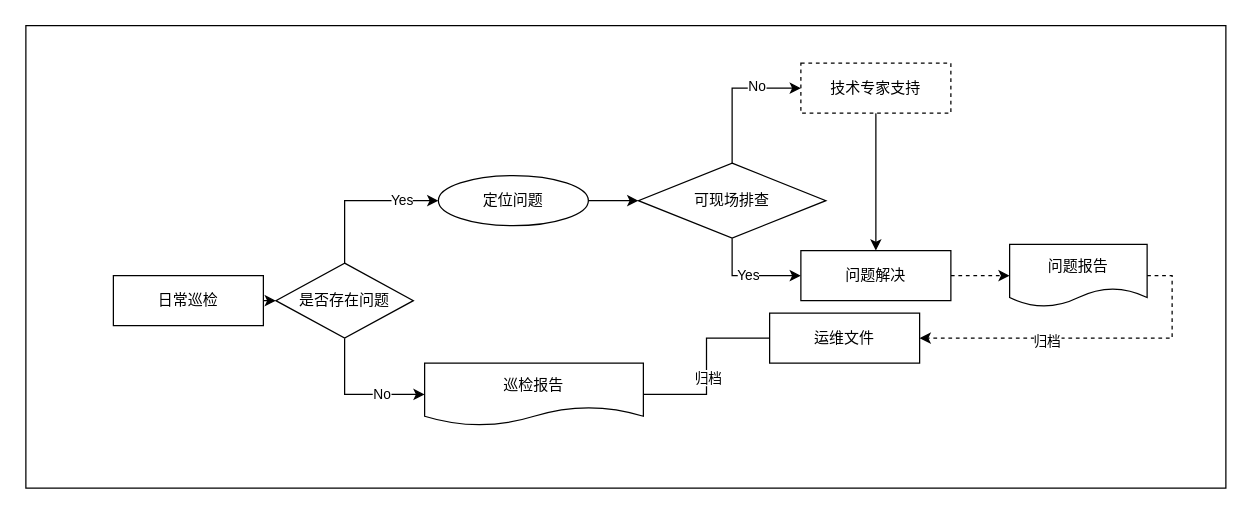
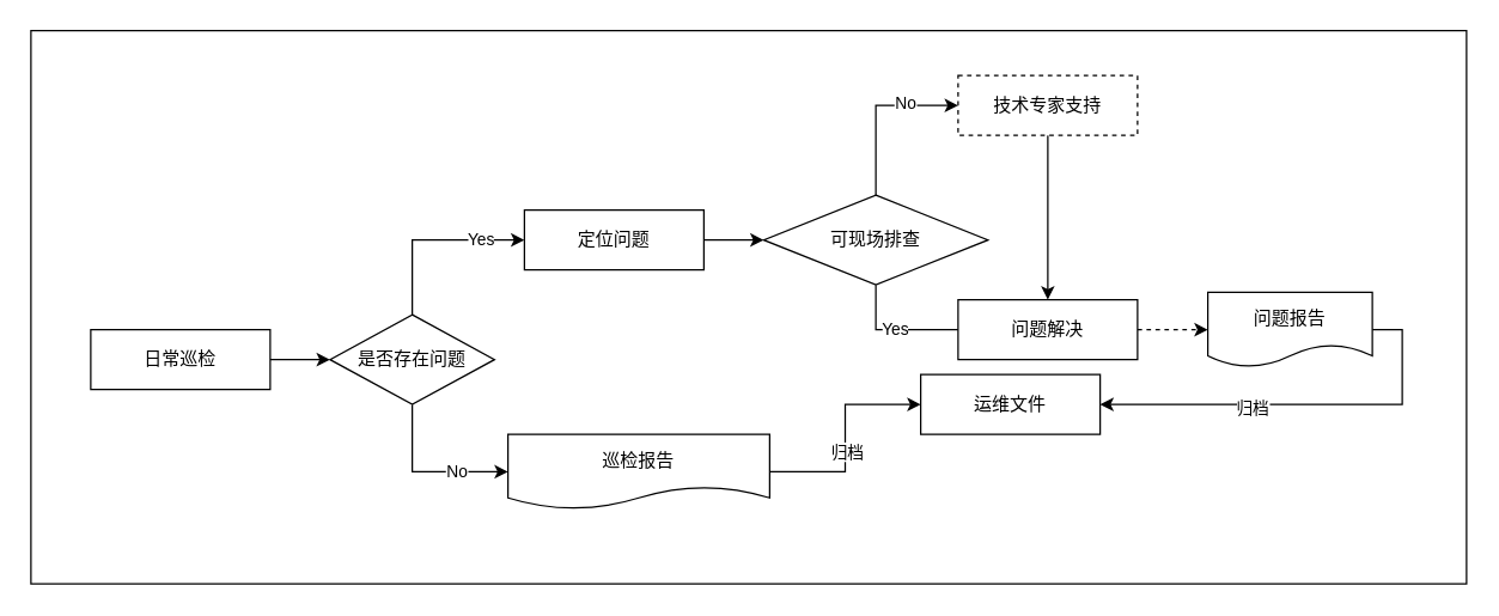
  <mxCell id="0" />
  <mxCell id="1" parent="0" />
  <mxCell id="2" value="" style="rounded=0;whiteSpace=wrap;html=1;" vertex="1" parent="1"><mxGeometry x="20" width="960" height="370" as="geometry" y="20" /></mxCell>
  <mxCell id="3" style="edgeStyle=orthogonalEdgeStyle;rounded=0;orthogonalLoop=1;jettySize=auto;html=1;exitX=1;exitY=0.5;exitDx=0;exitDy=0;entryX=0;entryY=0.5;entryDx=0;entryDy=0;" edge="1" parent="1" source="4" target="9"><mxGeometry relative="1" as="geometry" /></mxCell>
- <mxCell id="4" value="日常巡检" style="rounded=0;whiteSpace=wrap;html=1;" vertex="1" parent="1"><mxGeometry x="90" y="220" width="120" height="40" as="geometry" /></mxCell>
+ <mxCell id="4" value="日常巡检" style="rounded=0;whiteSpace=wrap;html=1;" vertex="1" parent="1"><mxGeometry x="60" y="220" width="120" height="40" as="geometry" /></mxCell>
  <mxCell id="5" style="edgeStyle=orthogonalEdgeStyle;rounded=0;orthogonalLoop=1;jettySize=auto;html=1;exitX=0.5;exitY=0;exitDx=0;exitDy=0;entryX=0;entryY=0.5;entryDx=0;entryDy=0;" edge="1" parent="1" source="9" target="11"><mxGeometry relative="1" as="geometry" /></mxCell>
  <mxCell id="6" value="Yes" style="edgeLabel;html=1;align=center;verticalAlign=middle;resizable=0;points=[];" vertex="1" connectable="0" parent="5"><mxGeometry x="0.513" y="1" relative="1" as="geometry"><mxPoint as="offset" /></mxGeometry></mxCell>
  <mxCell id="7" style="edgeStyle=orthogonalEdgeStyle;rounded=0;orthogonalLoop=1;jettySize=auto;html=1;exitX=0.5;exitY=1;exitDx=0;exitDy=0;entryX=0;entryY=0.5;entryDx=0;entryDy=0;" edge="1" parent="1" source="9" target="25"><mxGeometry relative="1" as="geometry" /></mxCell>
  <mxCell id="8" value="No" style="edgeLabel;html=1;align=center;verticalAlign=middle;resizable=0;points=[];" vertex="1" connectable="0" parent="7"><mxGeometry x="0.354" y="1" relative="1" as="geometry"><mxPoint as="offset" /></mxGeometry></mxCell>
  <mxCell id="9" value="是否存在问题" style="rhombus;whiteSpace=wrap;html=1;" vertex="1" parent="1"><mxGeometry x="220" y="210" width="110" height="60" as="geometry" /></mxCell>
  <mxCell id="10" style="edgeStyle=orthogonalEdgeStyle;rounded=0;orthogonalLoop=1;jettySize=auto;html=1;exitX=1;exitY=0.5;exitDx=0;exitDy=0;entryX=0;entryY=0.5;entryDx=0;entryDy=0;" edge="1" parent="1" source="11" target="15"><mxGeometry relative="1" as="geometry" /></mxCell>
- <mxCell id="11" value="定位问题" style="ellipse;whiteSpace=wrap;html=1;" vertex="1" parent="1"><mxGeometry x="350" y="140" width="120" height="40" as="geometry" /></mxCell>
+ <mxCell id="11" value="定位问题" style="rounded=0;whiteSpace=wrap;html=1;" vertex="1" parent="1"><mxGeometry x="350" y="140" width="120" height="40" as="geometry" /></mxCell>
  <mxCell id="12" style="edgeStyle=orthogonalEdgeStyle;rounded=0;orthogonalLoop=1;jettySize=auto;html=1;exitX=0.5;exitY=0;exitDx=0;exitDy=0;entryX=0;entryY=0.5;entryDx=0;entryDy=0;" edge="1" parent="1" source="15" target="19"><mxGeometry relative="1" as="geometry" /></mxCell>
  <mxCell id="13" value="No" style="edgeLabel;html=1;align=center;verticalAlign=middle;resizable=0;points=[];" vertex="1" connectable="0" parent="12"><mxGeometry x="0.378" y="2" relative="1" as="geometry"><mxPoint as="offset" /></mxGeometry></mxCell>
- <mxCell id="14" value="Yes" style="edgeStyle=orthogonalEdgeStyle;rounded=0;orthogonalLoop=1;jettySize=auto;html=1;exitX=0.5;exitY=1;exitDx=0;exitDy=0;entryX=0;entryY=0.5;entryDx=0;entryDy=0;" edge="1" parent="1" source="15" target="17"><mxGeometry relative="1" as="geometry" /></mxCell>
+ <mxCell id="14" value="Yes" style="edgeStyle=orthogonalEdgeStyle;rounded=0;orthogonalLoop=1;jettySize=auto;html=1;exitX=0.5;exitY=1;exitDx=0;exitDy=0;entryX=0;entryY=0.5;entryDx=0;entryDy=0;endArrow=none;" edge="1" parent="1" source="15" target="17"><mxGeometry relative="1" as="geometry" /></mxCell>
  <mxCell id="15" value="可现场排查" style="rhombus;whiteSpace=wrap;html=1;" vertex="1" parent="1"><mxGeometry x="510" y="130" width="150" height="60" as="geometry" /></mxCell>
  <mxCell id="16" style="edgeStyle=orthogonalEdgeStyle;rounded=0;orthogonalLoop=1;jettySize=auto;html=1;exitX=1;exitY=0.5;exitDx=0;exitDy=0;entryX=0;entryY=0.5;entryDx=0;entryDy=0;dashed=1;" edge="1" parent="1" source="17" target="22"><mxGeometry relative="1" as="geometry" /></mxCell>
  <mxCell id="17" value="问题解决" style="rounded=0;whiteSpace=wrap;html=1;" vertex="1" parent="1"><mxGeometry x="640" y="200" width="120" height="40" as="geometry" /></mxCell>
  <mxCell id="18" style="edgeStyle=orthogonalEdgeStyle;rounded=0;orthogonalLoop=1;jettySize=auto;html=1;exitX=0.5;exitY=1;exitDx=0;exitDy=0;entryX=0.5;entryY=0;entryDx=0;entryDy=0;" edge="1" parent="1" source="19" target="17"><mxGeometry relative="1" as="geometry" /></mxCell>
  <mxCell id="19" value="技术专家支持" style="rounded=0;whiteSpace=wrap;html=1;dashed=1;" vertex="1" parent="1"><mxGeometry x="640" y="50" width="120" height="40" as="geometry" /></mxCell>
- <mxCell id="20" style="edgeStyle=orthogonalEdgeStyle;rounded=0;orthogonalLoop=1;jettySize=auto;html=1;exitX=1;exitY=0.5;exitDx=0;exitDy=0;entryX=1;entryY=0.5;entryDx=0;entryDy=0;dashed=1;" edge="1" parent="1" source="22" target="26"><mxGeometry relative="1" as="geometry" /></mxCell>
+ <mxCell id="20" style="edgeStyle=orthogonalEdgeStyle;rounded=0;orthogonalLoop=1;jettySize=auto;html=1;exitX=1;exitY=0.5;exitDx=0;exitDy=0;entryX=1;entryY=0.5;entryDx=0;entryDy=0;" edge="1" parent="1" source="22" target="26"><mxGeometry relative="1" as="geometry" /></mxCell>
  <mxCell id="21" value="归档" style="edgeLabel;html=1;align=center;verticalAlign=middle;resizable=0;points=[];" vertex="1" connectable="0" parent="20"><mxGeometry x="0.26" y="2" relative="1" as="geometry"><mxPoint as="offset" /></mxGeometry></mxCell>
  <mxCell id="22" value="问题报告" style="shape=document;whiteSpace=wrap;html=1;boundedLbl=1;" vertex="1" parent="1"><mxGeometry x="807" y="195" width="110" height="50" as="geometry" /></mxCell>
- <mxCell id="23" style="edgeStyle=orthogonalEdgeStyle;rounded=0;orthogonalLoop=1;jettySize=auto;html=1;exitX=1;exitY=0.5;exitDx=0;exitDy=0;endArrow=none;" edge="1" parent="1" source="25" target="26"><mxGeometry relative="1" as="geometry" /></mxCell>
+ <mxCell id="23" style="edgeStyle=orthogonalEdgeStyle;rounded=0;orthogonalLoop=1;jettySize=auto;html=1;exitX=1;exitY=0.5;exitDx=0;exitDy=0;" edge="1" parent="1" source="25" target="26"><mxGeometry relative="1" as="geometry" /></mxCell>
  <mxCell id="24" value="归档" style="edgeLabel;html=1;align=center;verticalAlign=middle;resizable=0;points=[];" vertex="1" connectable="0" parent="23"><mxGeometry x="-0.124" y="-1" relative="1" as="geometry"><mxPoint as="offset" /></mxGeometry></mxCell>
  <mxCell id="25" value="巡检报告" style="shape=document;whiteSpace=wrap;html=1;boundedLbl=1;" vertex="1" parent="1"><mxGeometry x="339" y="290" width="175" height="50" as="geometry" /></mxCell>
  <mxCell id="26" value="运维文件" style="rounded=0;whiteSpace=wrap;html=1;" vertex="1" parent="1"><mxGeometry x="615" y="250" width="120" height="40" as="geometry" /></mxCell>
